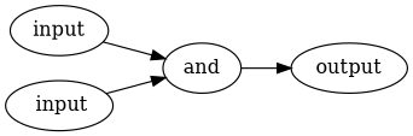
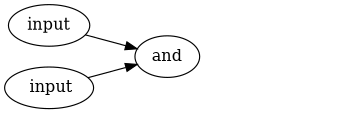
  digraph {
    rankdir=LR
    n1 [label=input]
    n2 [label=and]
    n3 [label=" input"]
-   n4 [label=output]
    n1 -> n2
-   n2 -> n4
    n3 -> n2
  }
